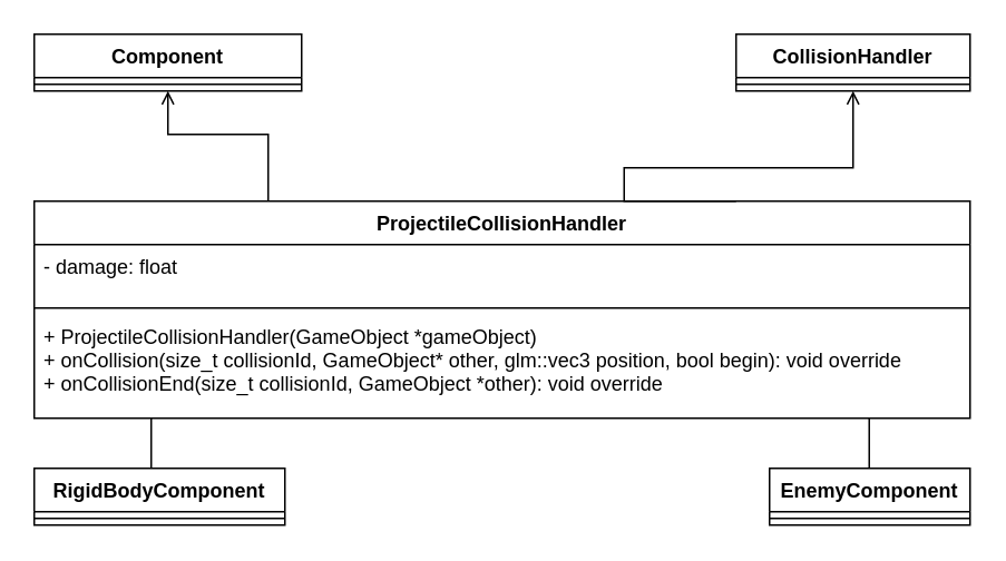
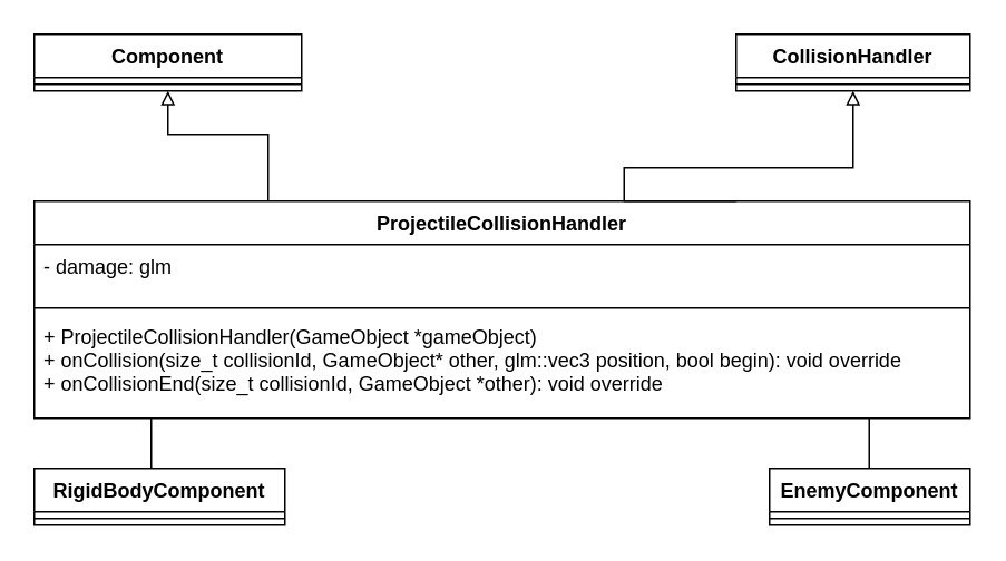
  <mxCell id="0" />
  <mxCell id="1" parent="0" />
- <mxCell id="2" style="edgeStyle=orthogonalEdgeStyle;rounded=0;orthogonalLoop=1;jettySize=auto;html=1;exitX=0.5;exitY=0;exitDx=0;exitDy=0;entryX=0.5;entryY=1;entryDx=0;entryDy=0;endArrow=open;endFill=0;" parent="1" source="3" target="7" edge="1"><mxGeometry relative="1" as="geometry"><Array as="points"><mxPoint x="160" y="120" /><mxPoint x="160" y="80" /><mxPoint x="100" y="80" /></Array><mxPoint x="209.92" y="-168.94" as="targetPoint" /></mxGeometry></mxCell>
+ <mxCell id="2" style="edgeStyle=orthogonalEdgeStyle;rounded=0;orthogonalLoop=1;jettySize=auto;html=1;exitX=0.5;exitY=0;exitDx=0;exitDy=0;entryX=0.5;entryY=1;entryDx=0;entryDy=0;endArrow=block;endFill=0;" parent="1" source="3" target="7" edge="1"><mxGeometry relative="1" as="geometry"><Array as="points"><mxPoint x="160" y="120" /><mxPoint x="160" y="80" /><mxPoint x="100" y="80" /></Array><mxPoint x="209.92" y="-168.94" as="targetPoint" /></mxGeometry></mxCell>
  <mxCell id="3" value="ProjectileCollisionHandler" style="swimlane;fontStyle=1;align=center;verticalAlign=top;childLayout=stackLayout;horizontal=1;startSize=26;horizontalStack=0;resizeParent=1;resizeParentMax=0;resizeLast=0;collapsible=1;marginBottom=0;" parent="1" vertex="1"><mxGeometry x="20" y="120" width="560" height="130" as="geometry" /></mxCell>
- <mxCell id="4" value="- damage: float" style="text;strokeColor=none;fillColor=none;align=left;verticalAlign=top;spacingLeft=4;spacingRight=4;overflow=hidden;rotatable=0;points=[[0,0.5],[1,0.5]];portConstraint=eastwest;" parent="3" vertex="1"><mxGeometry y="26" width="560" height="34" as="geometry" /></mxCell>
+ <mxCell id="4" value="- damage: glm" style="text;strokeColor=none;fillColor=none;align=left;verticalAlign=top;spacingLeft=4;spacingRight=4;overflow=hidden;rotatable=0;points=[[0,0.5],[1,0.5]];portConstraint=eastwest;" parent="3" vertex="1"><mxGeometry y="26" width="560" height="34" as="geometry" /></mxCell>
  <mxCell id="5" value="" style="line;strokeWidth=1;fillColor=none;align=left;verticalAlign=middle;spacingTop=-1;spacingLeft=3;spacingRight=3;rotatable=0;labelPosition=right;points=[];portConstraint=eastwest;" parent="3" vertex="1"><mxGeometry y="60" width="560" height="8" as="geometry" /></mxCell>
  <mxCell id="6" value="+ ProjectileCollisionHandler(GameObject *gameObject)&#10;+ onCollision(size_t collisionId, GameObject* other, glm::vec3 position, bool begin): void override&#10;+ onCollisionEnd(size_t collisionId, GameObject *other): void override" style="text;strokeColor=none;fillColor=none;align=left;verticalAlign=top;spacingLeft=4;spacingRight=4;overflow=hidden;rotatable=0;points=[[0,0.5],[1,0.5]];portConstraint=eastwest;" parent="3" vertex="1"><mxGeometry y="68" width="560" height="62" as="geometry" /></mxCell>
  <mxCell id="7" value="Component" style="swimlane;fontStyle=1;align=center;verticalAlign=top;childLayout=stackLayout;horizontal=1;startSize=26;horizontalStack=0;resizeParent=1;resizeParentMax=0;resizeLast=0;collapsible=1;marginBottom=0;" parent="1" vertex="1"><mxGeometry x="20" y="20" width="160" height="34" as="geometry" /></mxCell>
  <mxCell id="8" value="" style="line;strokeWidth=1;fillColor=none;align=left;verticalAlign=middle;spacingTop=-1;spacingLeft=3;spacingRight=3;rotatable=0;labelPosition=right;points=[];portConstraint=eastwest;" parent="7" vertex="1"><mxGeometry y="26" width="160" height="8" as="geometry" /></mxCell>
- <mxCell id="9" style="edgeStyle=orthogonalEdgeStyle;rounded=0;orthogonalLoop=1;jettySize=auto;html=1;exitX=0.75;exitY=0;exitDx=0;exitDy=0;endArrow=open;endFill=0;entryX=0.5;entryY=1;entryDx=0;entryDy=0;" parent="1" source="3" target="14" edge="1"><mxGeometry relative="1" as="geometry"><Array as="points"><mxPoint x="373" y="120" /><mxPoint x="373" y="100" /><mxPoint x="510" y="100" /></Array><mxPoint x="265" y="130" as="sourcePoint" /><mxPoint x="617" y="-290" as="targetPoint" /></mxGeometry></mxCell>
+ <mxCell id="9" style="edgeStyle=orthogonalEdgeStyle;rounded=0;orthogonalLoop=1;jettySize=auto;html=1;exitX=0.75;exitY=0;exitDx=0;exitDy=0;endArrow=block;endFill=0;entryX=0.5;entryY=1;entryDx=0;entryDy=0;" parent="1" source="3" target="14" edge="1"><mxGeometry relative="1" as="geometry"><Array as="points"><mxPoint x="373" y="120" /><mxPoint x="373" y="100" /><mxPoint x="510" y="100" /></Array><mxPoint x="265" y="130" as="sourcePoint" /><mxPoint x="617" y="-290" as="targetPoint" /></mxGeometry></mxCell>
  <mxCell id="10" value="RigidBodyComponent" style="swimlane;fontStyle=1;align=center;verticalAlign=top;childLayout=stackLayout;horizontal=1;startSize=26;horizontalStack=0;resizeParent=1;resizeParentMax=0;resizeLast=0;collapsible=1;marginBottom=0;" parent="1" vertex="1"><mxGeometry x="20" y="280" width="150" height="34" as="geometry" /></mxCell>
  <mxCell id="11" value="" style="line;strokeWidth=1;fillColor=none;align=left;verticalAlign=middle;spacingTop=-1;spacingLeft=3;spacingRight=3;rotatable=0;labelPosition=right;points=[];portConstraint=eastwest;" parent="10" vertex="1"><mxGeometry y="26" width="150" height="8" as="geometry" /></mxCell>
  <mxCell id="12" value="EnemyComponent" style="swimlane;fontStyle=1;align=center;verticalAlign=top;childLayout=stackLayout;horizontal=1;startSize=26;horizontalStack=0;resizeParent=1;resizeParentMax=0;resizeLast=0;collapsible=1;marginBottom=0;" parent="1" vertex="1"><mxGeometry x="460" y="280" width="120" height="34" as="geometry" /></mxCell>
  <mxCell id="13" value="" style="line;strokeWidth=1;fillColor=none;align=left;verticalAlign=middle;spacingTop=-1;spacingLeft=3;spacingRight=3;rotatable=0;labelPosition=right;points=[];portConstraint=eastwest;" parent="12" vertex="1"><mxGeometry y="26" width="120" height="8" as="geometry" /></mxCell>
  <mxCell id="14" value="CollisionHandler" style="swimlane;fontStyle=1;align=center;verticalAlign=top;childLayout=stackLayout;horizontal=1;startSize=26;horizontalStack=0;resizeParent=1;resizeParentMax=0;resizeLast=0;collapsible=1;marginBottom=0;" parent="1" vertex="1"><mxGeometry x="440" y="20" width="140" height="34" as="geometry" /></mxCell>
  <mxCell id="15" value="" style="line;strokeWidth=1;fillColor=none;align=left;verticalAlign=middle;spacingTop=-1;spacingLeft=3;spacingRight=3;rotatable=0;labelPosition=right;points=[];portConstraint=eastwest;" parent="14" vertex="1"><mxGeometry y="26" width="140" height="8" as="geometry" /></mxCell>
  <mxCell id="16" value="" style="endArrow=none;html=1;" edge="1" parent="1"><mxGeometry width="50" height="50" relative="1" as="geometry"><mxPoint x="519.66" y="250" as="sourcePoint" /><mxPoint x="519.66" y="280" as="targetPoint" /></mxGeometry></mxCell>
  <mxCell id="17" value="" style="endArrow=none;html=1;" edge="1" parent="1"><mxGeometry width="50" height="50" relative="1" as="geometry"><mxPoint x="90" y="250" as="sourcePoint" /><mxPoint x="90" y="280" as="targetPoint" /></mxGeometry></mxCell>
